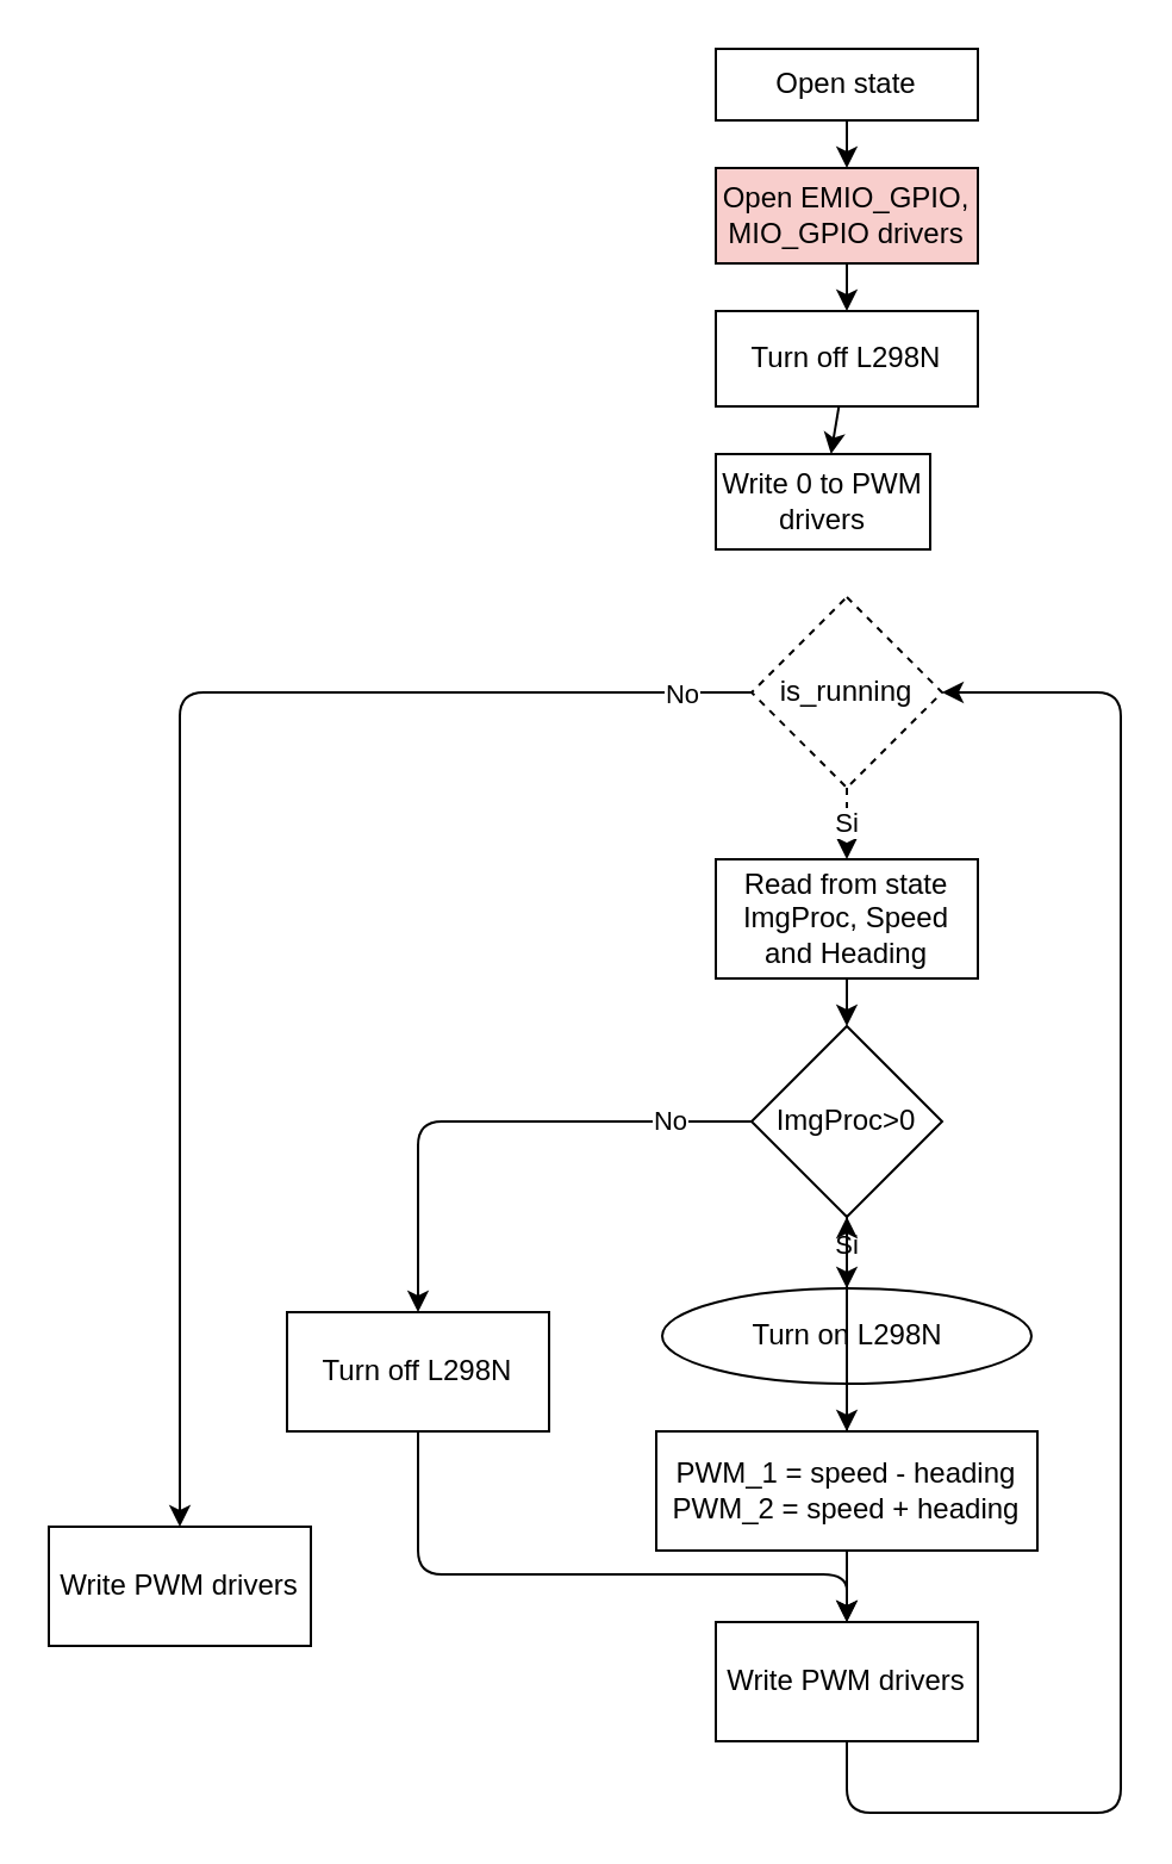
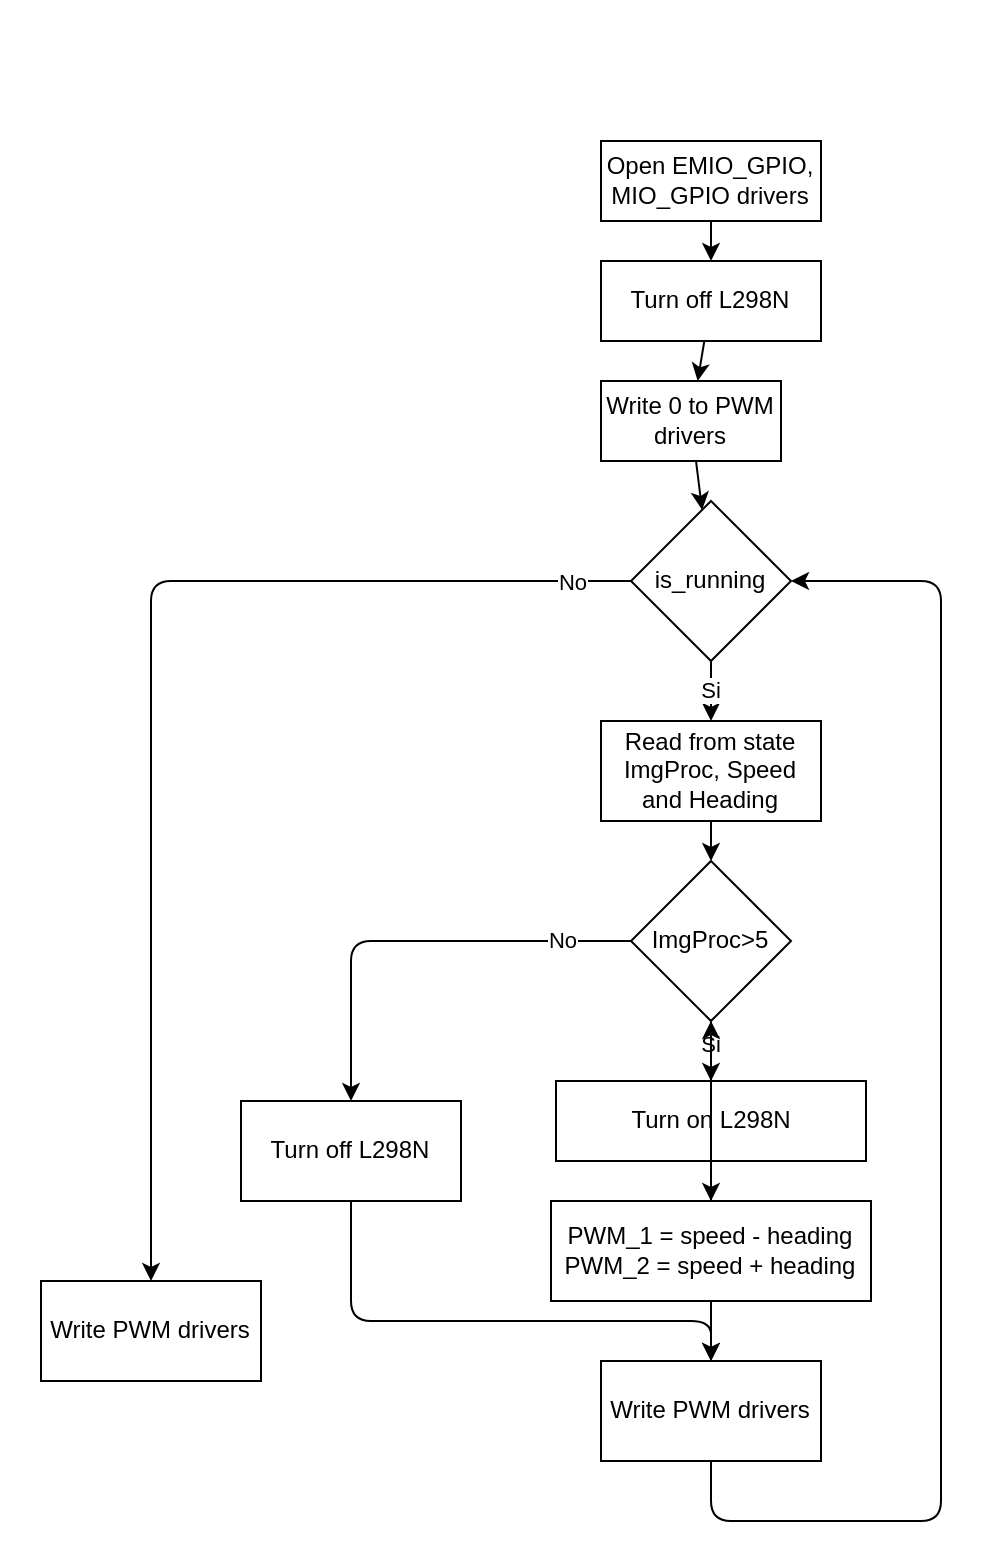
  <mxCell id="0" />
  <mxCell id="1" parent="0" />
- <mxCell id="2" style="edgeStyle=none;html=1;" edge="1" parent="1" source="3" target="5"><mxGeometry relative="1" as="geometry" /></mxCell>
- <mxCell id="3" value="Open state" style="rounded=0;whiteSpace=wrap;html=1;" vertex="1" parent="1"><mxGeometry x="300" y="20" width="110" height="30" as="geometry" /></mxCell>
  <mxCell id="4" style="edgeStyle=none;html=1;" edge="1" parent="1" source="5" target="7"><mxGeometry relative="1" as="geometry" /></mxCell>
- <mxCell id="5" value="Open EMIO_GPIO, MIO_GPIO drivers" style="rounded=0;whiteSpace=wrap;html=1;fillColor=#f8cecc;" vertex="1" parent="1"><mxGeometry x="300" y="70" width="110" height="40" as="geometry" /></mxCell>
+ <mxCell id="5" value="Open EMIO_GPIO, MIO_GPIO drivers" style="rounded=0;whiteSpace=wrap;html=1;" vertex="1" parent="1"><mxGeometry x="300" y="70" width="110" height="40" as="geometry" /></mxCell>
  <mxCell id="6" style="edgeStyle=none;html=1;" edge="1" parent="1" source="7" target="9"><mxGeometry relative="1" as="geometry" /></mxCell>
  <mxCell id="7" value="Turn off L298N" style="rounded=0;whiteSpace=wrap;html=1;" vertex="1" parent="1"><mxGeometry x="300" y="130" width="110" height="40" as="geometry" /></mxCell>
+ <mxCell id="8" style="edgeStyle=none;html=1;" edge="1" parent="1" source="9" target="13"><mxGeometry relative="1" as="geometry" /></mxCell>
  <mxCell id="9" value="Write 0 to PWM drivers" style="rounded=0;whiteSpace=wrap;html=1;" vertex="1" parent="1"><mxGeometry x="300" y="190" width="90" height="40" as="geometry" /></mxCell>
- <mxCell id="10" value="Si" style="edgeStyle=none;html=1;dashed=1;" edge="1" parent="1" source="13" target="15"><mxGeometry relative="1" as="geometry" /></mxCell>
+ <mxCell id="10" value="Si" style="edgeStyle=none;html=1;" edge="1" parent="1" source="13" target="15"><mxGeometry relative="1" as="geometry" /></mxCell>
  <mxCell id="11" style="edgeStyle=orthogonalEdgeStyle;html=1;entryX=0.5;entryY=0;entryDx=0;entryDy=0;" edge="1" parent="1" source="13" target="30"><mxGeometry relative="1" as="geometry"><mxPoint x="60" y="640" as="targetPoint" /></mxGeometry></mxCell>
  <mxCell id="12" value="No" style="edgeLabel;html=1;align=center;verticalAlign=middle;resizable=0;points=[];" vertex="1" connectable="0" parent="11"><mxGeometry x="-0.848" y="1" relative="1" as="geometry"><mxPoint x="15" y="-1" as="offset" /></mxGeometry></mxCell>
- <mxCell id="13" value="is_running" style="rhombus;whiteSpace=wrap;html=1;dashed=1;" vertex="1" parent="1"><mxGeometry x="315" y="250" width="80" height="80" as="geometry" /></mxCell>
+ <mxCell id="13" value="is_running" style="rhombus;whiteSpace=wrap;html=1;" vertex="1" parent="1"><mxGeometry x="315" y="250" width="80" height="80" as="geometry" /></mxCell>
  <mxCell id="14" style="edgeStyle=none;html=1;entryX=0.5;entryY=0;entryDx=0;entryDy=0;" edge="1" parent="1" source="15" target="22"><mxGeometry relative="1" as="geometry" /></mxCell>
  <mxCell id="15" value="Read from state ImgProc, Speed and Heading" style="rounded=0;whiteSpace=wrap;html=1;" vertex="1" parent="1"><mxGeometry x="300" y="360" width="110" height="50" as="geometry" /></mxCell>
  <mxCell id="16" style="edgeStyle=orthogonalEdgeStyle;html=1;entryX=0.5;entryY=0;entryDx=0;entryDy=0;" edge="1" parent="1" source="17" target="29"><mxGeometry relative="1" as="geometry" /></mxCell>
- <mxCell id="17" value="Turn on L298N" style="ellipse;whiteSpace=wrap;html=1;" vertex="1" parent="1"><mxGeometry x="277.5" y="540" width="155" height="40" as="geometry" /></mxCell>
+ <mxCell id="17" value="Turn on L298N" style="rounded=0;whiteSpace=wrap;html=1;" vertex="1" parent="1"><mxGeometry x="277.5" y="540" width="155" height="40" as="geometry" /></mxCell>
  <mxCell id="18" style="edgeStyle=none;html=1;entryX=0.5;entryY=0;entryDx=0;entryDy=0;" edge="1" parent="1" source="22" target="17"><mxGeometry relative="1" as="geometry" /></mxCell>
  <mxCell id="19" value="Si" style="edgeLabel;html=1;align=center;verticalAlign=middle;resizable=0;points=[];" vertex="1" connectable="0" parent="18"><mxGeometry x="-0.286" y="-1" relative="1" as="geometry"><mxPoint as="offset" /></mxGeometry></mxCell>
  <mxCell id="20" style="edgeStyle=orthogonalEdgeStyle;html=1;entryX=0.5;entryY=0;entryDx=0;entryDy=0;" edge="1" parent="1" source="22" target="24"><mxGeometry relative="1" as="geometry" /></mxCell>
  <mxCell id="21" value="No" style="edgeLabel;html=1;align=center;verticalAlign=middle;resizable=0;points=[];" vertex="1" connectable="0" parent="20"><mxGeometry x="-0.682" y="-1" relative="1" as="geometry"><mxPoint as="offset" /></mxGeometry></mxCell>
- <mxCell id="22" value="ImgProc&amp;gt;0" style="rhombus;whiteSpace=wrap;html=1;" vertex="1" parent="1"><mxGeometry x="315" y="430" width="80" height="80" as="geometry" /></mxCell>
+ <mxCell id="22" value="ImgProc&amp;gt;5" style="rhombus;whiteSpace=wrap;html=1;" vertex="1" parent="1"><mxGeometry x="315" y="430" width="80" height="80" as="geometry" /></mxCell>
  <mxCell id="23" style="edgeStyle=orthogonalEdgeStyle;html=1;entryX=0.5;entryY=0;entryDx=0;entryDy=0;" edge="1" parent="1" source="24" target="26"><mxGeometry relative="1" as="geometry"><Array as="points"><mxPoint x="175" y="660" /><mxPoint x="355" y="660" /></Array></mxGeometry></mxCell>
  <mxCell id="24" value="Turn off L298N" style="rounded=0;whiteSpace=wrap;html=1;" vertex="1" parent="1"><mxGeometry x="120" y="550" width="110" height="50" as="geometry" /></mxCell>
  <mxCell id="25" style="edgeStyle=orthogonalEdgeStyle;html=1;entryX=1;entryY=0.5;entryDx=0;entryDy=0;exitX=0.5;exitY=1;exitDx=0;exitDy=0;" edge="1" parent="1" source="26" target="13"><mxGeometry relative="1" as="geometry"><Array as="points"><mxPoint x="355" y="760" /><mxPoint x="470" y="760" /><mxPoint x="470" y="290" /></Array></mxGeometry></mxCell>
  <mxCell id="26" value="&lt;span&gt;Write PWM drivers&lt;/span&gt;" style="rounded=0;whiteSpace=wrap;html=1;" vertex="1" parent="1"><mxGeometry x="300" y="680" width="110" height="50" as="geometry" /></mxCell>
  <mxCell id="27" style="edgeStyle=orthogonalEdgeStyle;html=1;entryX=0.5;entryY=0;entryDx=0;entryDy=0;" edge="1" parent="1" source="29" target="26"><mxGeometry relative="1" as="geometry" /></mxCell>
  <mxCell id="28" value="" style="edgeStyle=orthogonalEdgeStyle;html=1;" edge="1" parent="1" source="29" target="22"><mxGeometry relative="1" as="geometry" /></mxCell>
  <mxCell id="29" value="PWM_1 = speed - heading&lt;br&gt;&lt;span style=&quot;color: rgba(0 , 0 , 0 , 0) ; font-family: monospace ; font-size: 0px&quot;&gt;%&lt;/span&gt;PWM_2 = speed + heading&lt;span style=&quot;color: rgba(0 , 0 , 0 , 0) ; font-family: monospace ; font-size: 0px&quot;&gt;3CmxGraphModel%3E%3Croot%3E%3CmxCell%20id%3D%220%22%2F%3E%3CmxCell%20id%3D%221%22%20parent%3D%220%22%2F%3E%3CmxCell%20id%3D%222%22%20value%3D%22Read%20from%20state%20ImgProc%2C%20Speed%20and%20Heading%22%20style%3D%22rounded%3D0%3BwhiteSpace%3Dwrap%3Bhtml%3D1%3B%22%20vertex%3D%221%22%20parent%3D%221%22%3E%3CmxGeometry%20x%3D%22400%22%20y%3D%22350%22%20width%3D%22110%22%20height%3D%2250%22%20as%3D%22geometry%22%2F%3E%3C%2FmxCell%3E%3C%2Froot%3E%3C%2FmxGraphModel%3E&lt;/span&gt;" style="rounded=0;whiteSpace=wrap;html=1;" vertex="1" parent="1"><mxGeometry x="275" y="600" width="160" height="50" as="geometry" /></mxCell>
  <mxCell id="30" value="&lt;span&gt;Write PWM drivers&lt;/span&gt;" style="rounded=0;whiteSpace=wrap;html=1;" vertex="1" parent="1"><mxGeometry x="20" y="640" width="110" height="50" as="geometry" /></mxCell>
